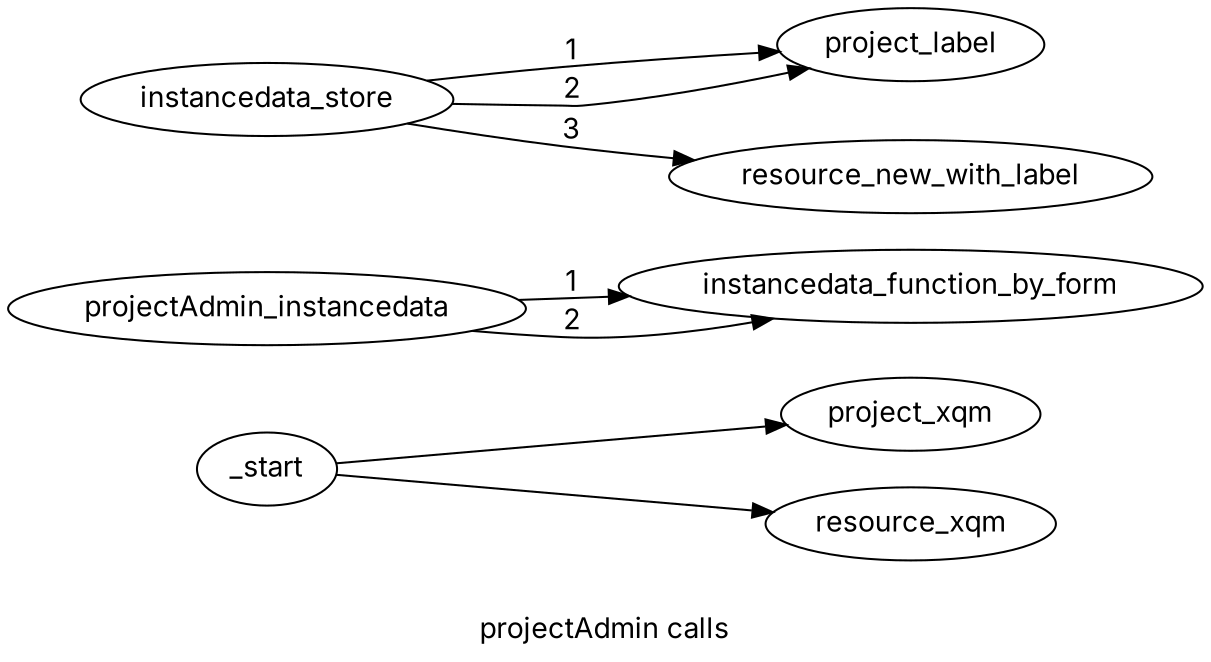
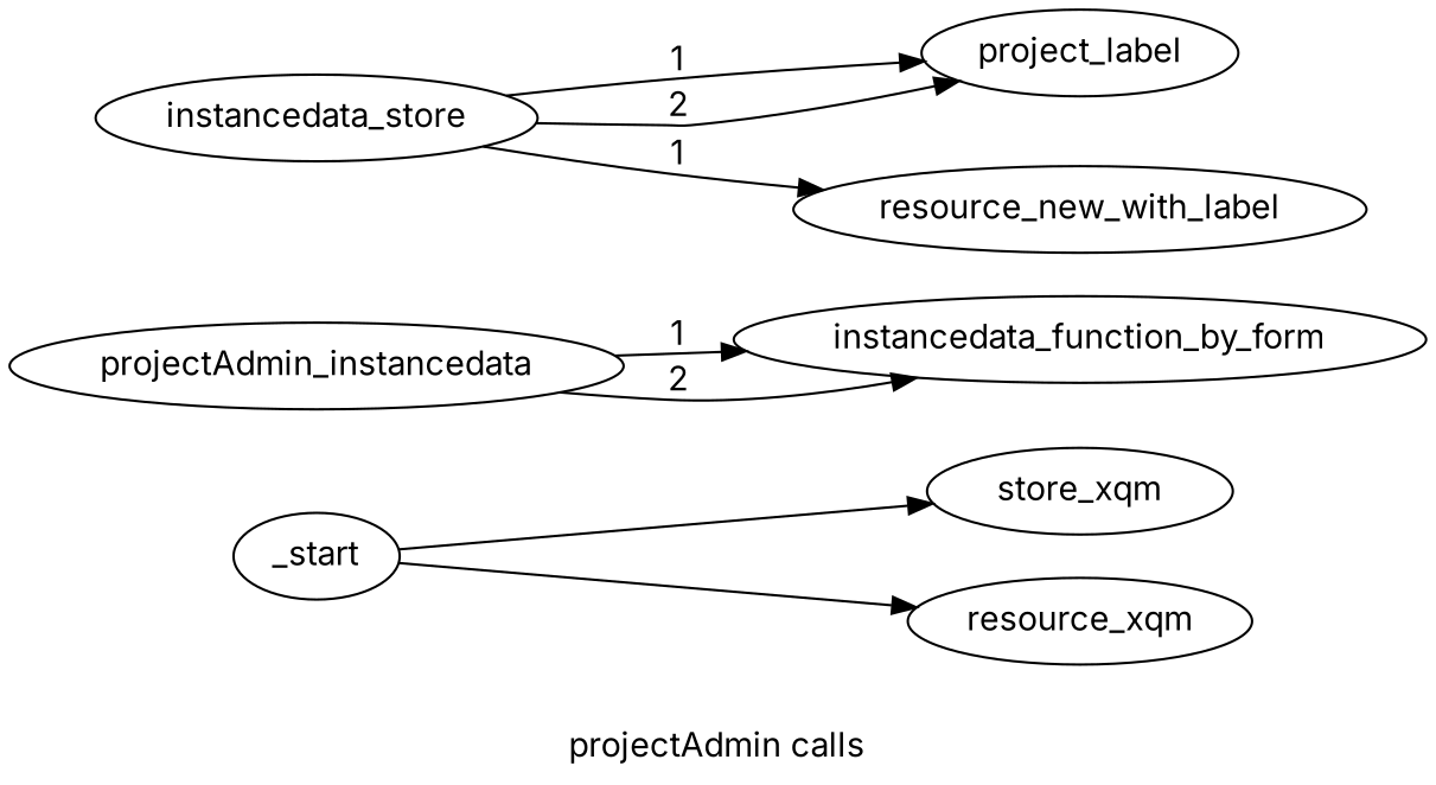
  digraph {
    fontname=Inter
    label="projectAdmin calls"
    rankdir=LR
    node [fontname=Inter]
    edge [fontname=Inter]
    _start
-   project_xqm
+   project_xqm [label=store_xqm]
    resource_xqm
    n4 [label=instancedata_function_by_form]
    projectAdmin_instancedata
    n6 [label=instancedata_store]
    project_label
    resource_new_with_label
    _start -> project_xqm
    _start -> resource_xqm
    projectAdmin_instancedata -> n4 [label=1]
    projectAdmin_instancedata -> n4 [label=2]
    n6 -> project_label [label=1]
    n6 -> project_label [label=2]
-   n6 -> resource_new_with_label [label=3]
+   n6 -> resource_new_with_label [label=1]
  }
